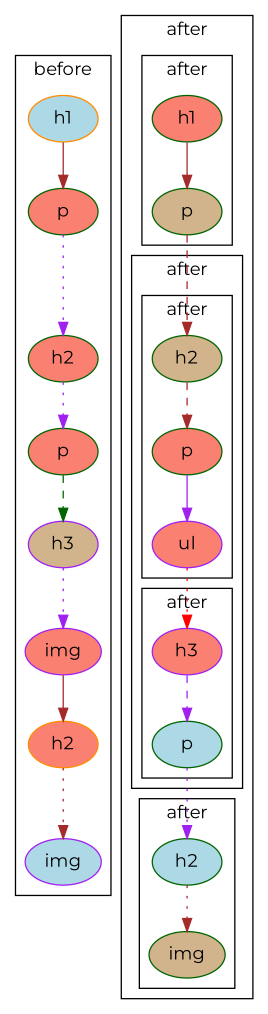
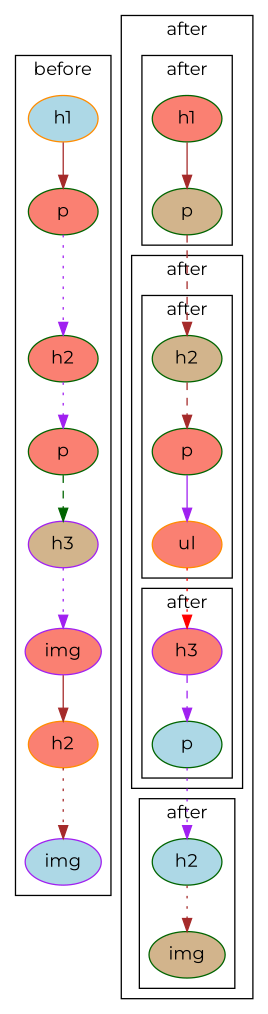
  digraph {
    fontname=Montserrat
    node [style=filled fillcolor=salmon color=darkgreen fontname=Montserrat]
    edge [color=brown style=dotted fontname=Montserrat]
    n1 [label=h1 fillcolor=lightblue color=darkorange]
    n2 [label=p]
    n3 [label=h2]
    n4 [label=p]
    n5 [label=h3 fillcolor=tan color=purple]
    n6 [label=img color=purple]
    n7 [label=h2 color=darkorange]
    n8 [label=img fillcolor=lightblue color=purple]
    n9 [label=h1]
    n10 [label=p fillcolor=tan]
    n11 [label=h2 fillcolor=tan]
    n12 [label=p]
-   n13 [label=ul color=purple]
+   n13 [label=ul color=darkorange]
    n14 [label=h3 color=purple]
    n15 [label=p fillcolor=lightblue]
    n16 [label=h2 fillcolor=lightblue]
    n17 [label=img fillcolor=tan]
    subgraph cluster_1 {
      label=before
      n1
      n2
      n3
      n4
      n5
      n6
      n7
      n8
    }
    subgraph cluster_2 {
      label=after
      subgraph cluster_3 {
        n9
        n10
      }
      subgraph cluster_4 {
        subgraph cluster_5 {
          n11
          n12
          n13
        }
        subgraph cluster_6 {
          n14
          n15
        }
      }
      subgraph cluster_7 {
        n16
        n17
      }
    }
    n1 -> n2 [style=solid]
    n2 -> n3 [color=purple]
    n3 -> n4 [color=purple]
    n4 -> n5 [color=darkgreen style=dashed]
    n5 -> n6 [color=purple]
    n6 -> n7 [style=solid]
    n7 -> n8
    n9 -> n10 [style=solid]
    n10 -> n11 [style=dashed]
    n11 -> n12 [style=dashed]
    n12 -> n13 [color=purple style=solid]
    n13 -> n14 [color=red]
    n14 -> n15 [color=purple style=dashed]
    n15 -> n16 [color=purple]
    n16 -> n17
  }
